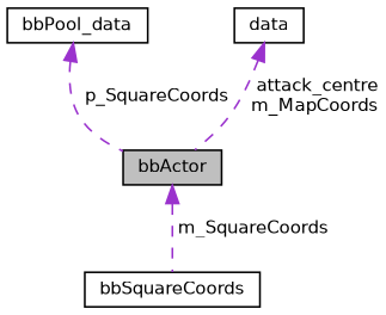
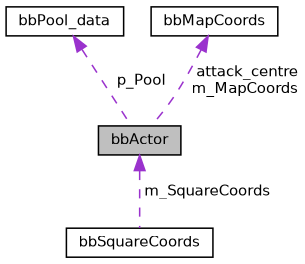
  digraph {
    node [color=black fillcolor=white fontname=Helvetica fontsize=10 shape=record style=filled]
    edge [color=darkorchid3 dir=back fontname=Helvetica fontsize=10 labelfontname=Helvetica labelfontsize=10 style=dashed]
    n1 [fillcolor=grey75 fontcolor=black height=0.2 label=bbActor width=0.4]
    n2 [height=0.2 label=bbSquareCoords width=0.4]
    n3 [height=0.2 label=bbPool_data width=0.4]
-   n4 [height=0.2 label=data width=0.4]
+   n4 [height=0.2 label=bbMapCoords width=0.4]
    n1 -> n2 [label=" m_SquareCoords"]
-   n3 -> n1 [label=" p_SquareCoords"]
+   n3 -> n1 [label=" p_Pool"]
    n4 -> n1 [label=" attack_centre\nm_MapCoords"]
  }
